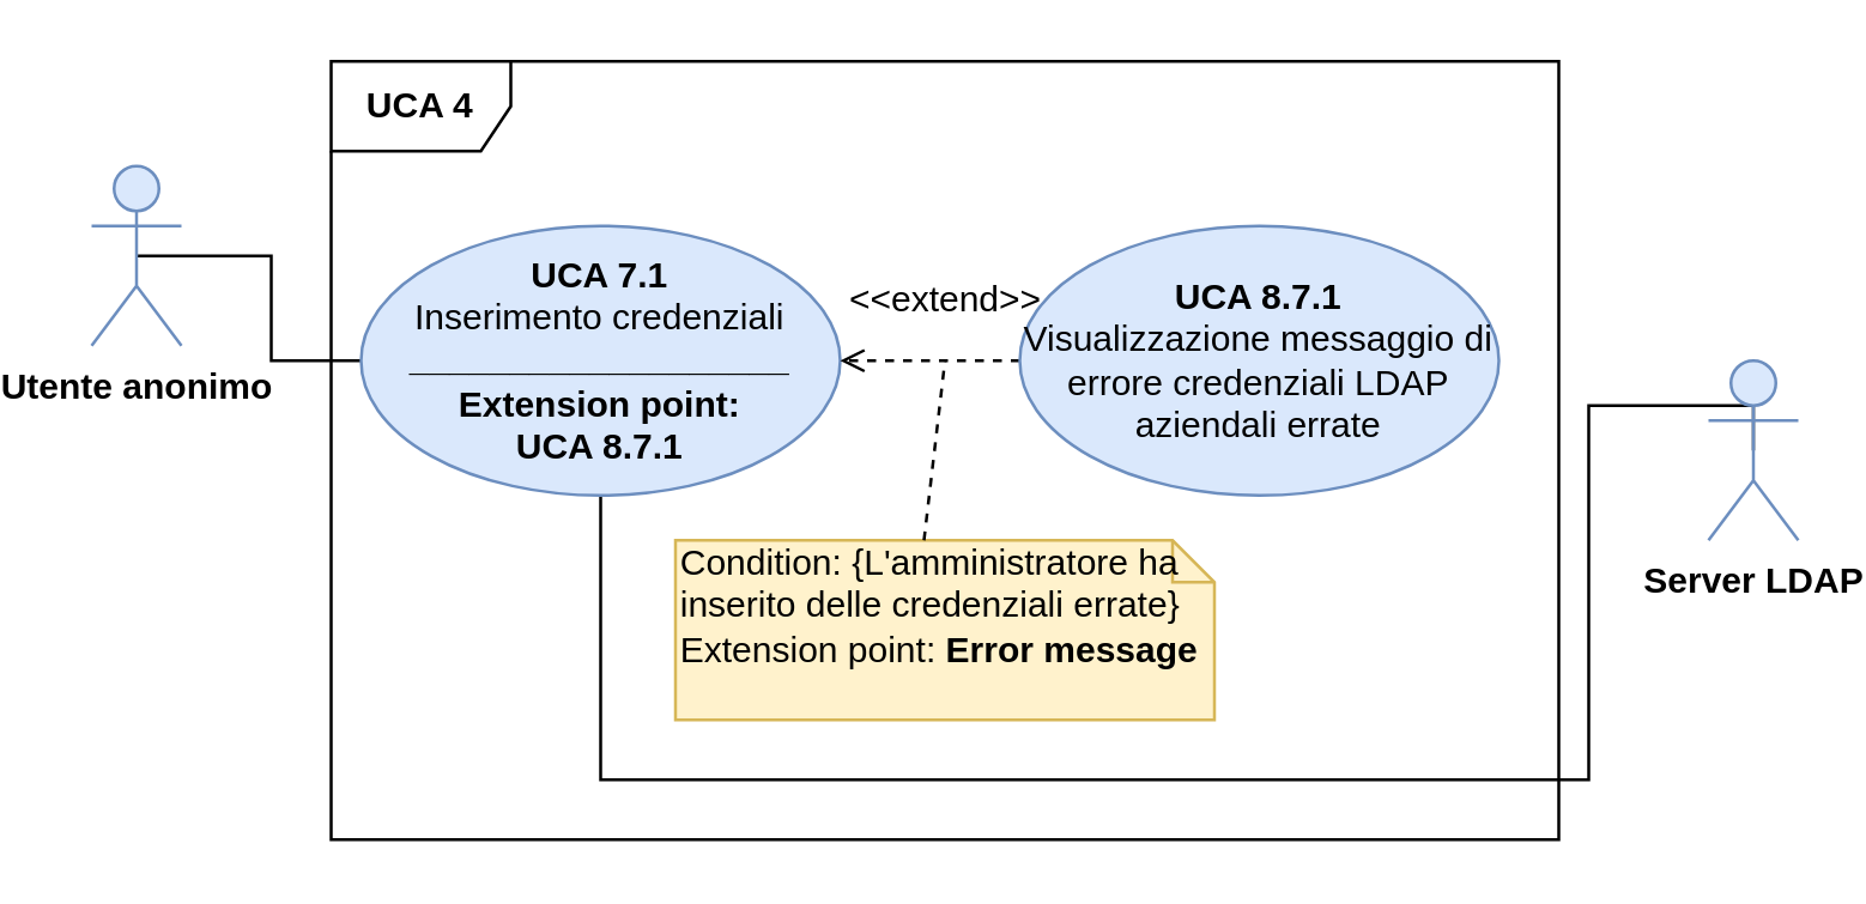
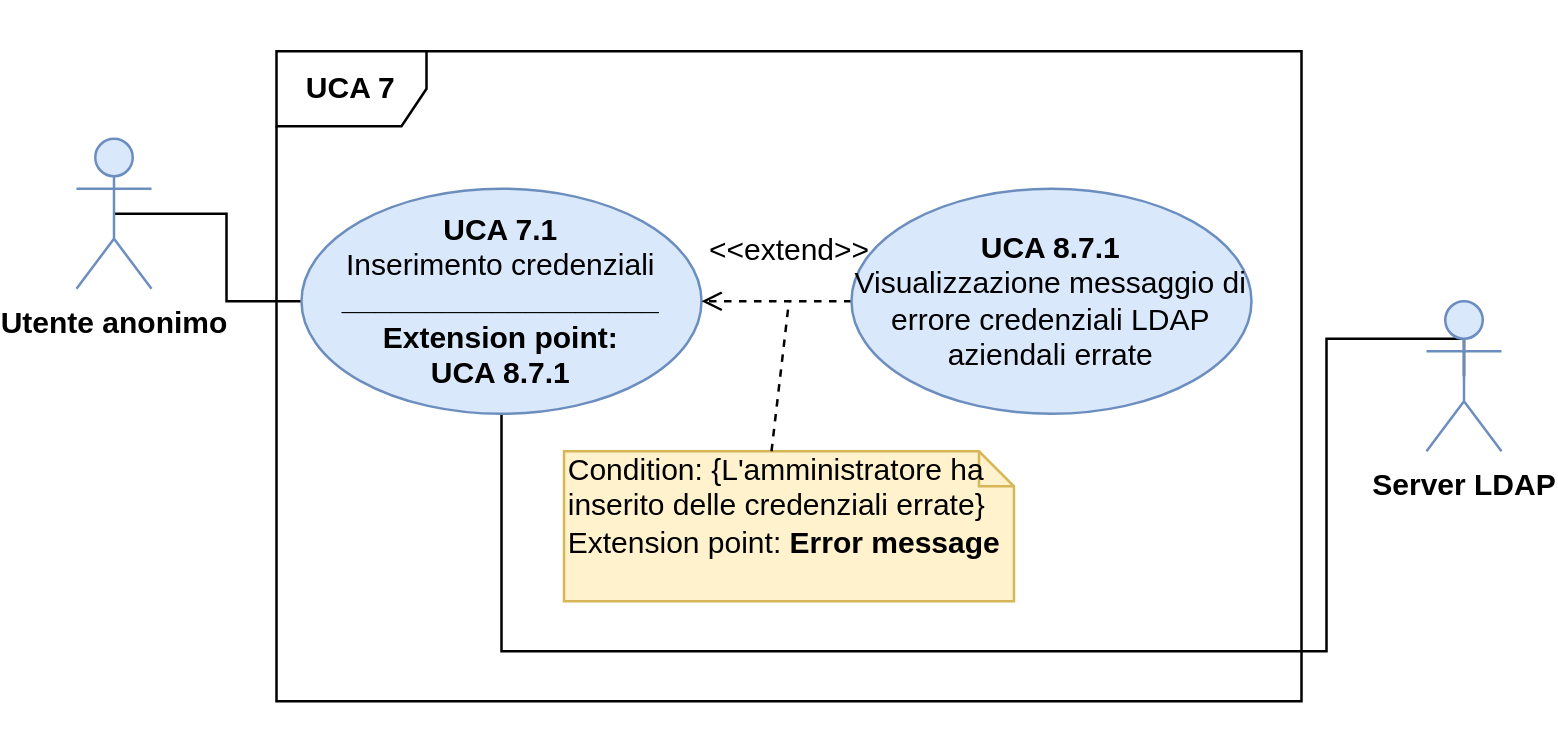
  <mxCell id="0" />
  <mxCell id="1" parent="0" />
  <mxCell id="2" style="edgeStyle=orthogonalEdgeStyle;rounded=0;orthogonalLoop=1;jettySize=auto;html=1;entryX=0;entryY=0.5;entryDx=0;entryDy=0;endArrow=none;endFill=0;exitX=0.5;exitY=0.5;exitDx=0;exitDy=0;exitPerimeter=0;" edge="1" parent="1" source="3" target="7"><mxGeometry relative="1" as="geometry" /></mxCell>
  <mxCell id="3" value="&lt;b&gt;Utente anonimo&lt;/b&gt;" style="shape=umlActor;verticalLabelPosition=bottom;labelBackgroundColor=#ffffff;verticalAlign=top;html=1;outlineConnect=0;fillColor=#dae8fc;strokeColor=#6c8ebf;" vertex="1" parent="1"><mxGeometry x="20" y="55" width="30" height="60" as="geometry" /></mxCell>
  <mxCell id="4" style="edgeStyle=orthogonalEdgeStyle;rounded=0;orthogonalLoop=1;jettySize=auto;html=1;entryX=0.5;entryY=1;entryDx=0;entryDy=0;endArrow=none;endFill=0;exitX=0.5;exitY=0.5;exitDx=0;exitDy=0;exitPerimeter=0;" edge="1" parent="1" source="5" target="7"><mxGeometry relative="1" as="geometry"><Array as="points"><mxPoint x="520" y="135" /><mxPoint x="520" y="260" /><mxPoint x="190" y="260" /></Array></mxGeometry></mxCell>
  <mxCell id="5" value="&lt;b&gt;Server LDAP&lt;/b&gt;" style="shape=umlActor;verticalLabelPosition=bottom;labelBackgroundColor=#ffffff;verticalAlign=top;html=1;outlineConnect=0;fillColor=#dae8fc;strokeColor=#6c8ebf;" vertex="1" parent="1"><mxGeometry x="560" y="120" width="30" height="60" as="geometry" /></mxCell>
- <mxCell id="6" value="&lt;b&gt;UCA 4&lt;/b&gt;" style="shape=umlFrame;whiteSpace=wrap;html=1;" vertex="1" parent="1"><mxGeometry x="100" y="20" width="410" height="260" as="geometry" /></mxCell>
+ <mxCell id="6" value="&lt;b&gt;UCA 7&lt;/b&gt;" style="shape=umlFrame;whiteSpace=wrap;html=1;" vertex="1" parent="1"><mxGeometry x="100" y="20" width="410" height="260" as="geometry" /></mxCell>
  <mxCell id="7" value="&lt;b&gt;UCA 7.1&lt;/b&gt;&lt;br&gt;Inserimento credenziali&lt;br&gt;&lt;b&gt;___________________&lt;br&gt;Extension point:&lt;br&gt;UCA 8.7.1&lt;/b&gt;" style="ellipse;whiteSpace=wrap;html=1;fillColor=#dae8fc;strokeColor=#6c8ebf;" vertex="1" parent="1"><mxGeometry x="110" y="75" width="160" height="90" as="geometry" /></mxCell>
  <mxCell id="8" style="edgeStyle=orthogonalEdgeStyle;rounded=0;orthogonalLoop=1;jettySize=auto;html=1;entryX=1;entryY=0.5;entryDx=0;entryDy=0;endArrow=open;endFill=0;dashed=1;" edge="1" parent="1" source="9" target="7"><mxGeometry relative="1" as="geometry" /></mxCell>
  <mxCell id="9" value="&lt;b&gt;UCA 8.7.1&lt;/b&gt;&lt;br&gt;Visualizzazione messaggio di errore credenziali LDAP aziendali errate" style="ellipse;whiteSpace=wrap;html=1;fillColor=#dae8fc;strokeColor=#6c8ebf;" vertex="1" parent="1"><mxGeometry x="330" y="75" width="160" height="90" as="geometry" /></mxCell>
  <mxCell id="10" value="&amp;lt;&amp;lt;extend&amp;gt;&amp;gt;" style="text;html=1;align=center;verticalAlign=middle;resizable=0;points=[];autosize=1;" vertex="1" parent="1"><mxGeometry x="265" y="90" width="80" height="20" as="geometry" /></mxCell>
  <mxCell id="11" value="Condition: {L'amministratore ha inserito delle credenziali errate}&lt;br&gt;Extension point: &lt;b&gt;Error message&lt;/b&gt;" style="shape=note;whiteSpace=wrap;html=1;size=14;verticalAlign=top;align=left;spacingTop=-6;fillColor=#fff2cc;strokeColor=#d6b656;" vertex="1" parent="1"><mxGeometry x="215" y="180" width="180" height="60" as="geometry" /></mxCell>
  <mxCell id="12" value="" style="endArrow=none;dashed=1;html=1;exitX=0;exitY=0;exitDx=83;exitDy=0;exitPerimeter=0;" edge="1" parent="1" source="11"><mxGeometry width="50" height="50" relative="1" as="geometry"><mxPoint x="280" y="180" as="sourcePoint" /><mxPoint x="305" y="120" as="targetPoint" /></mxGeometry></mxCell>
